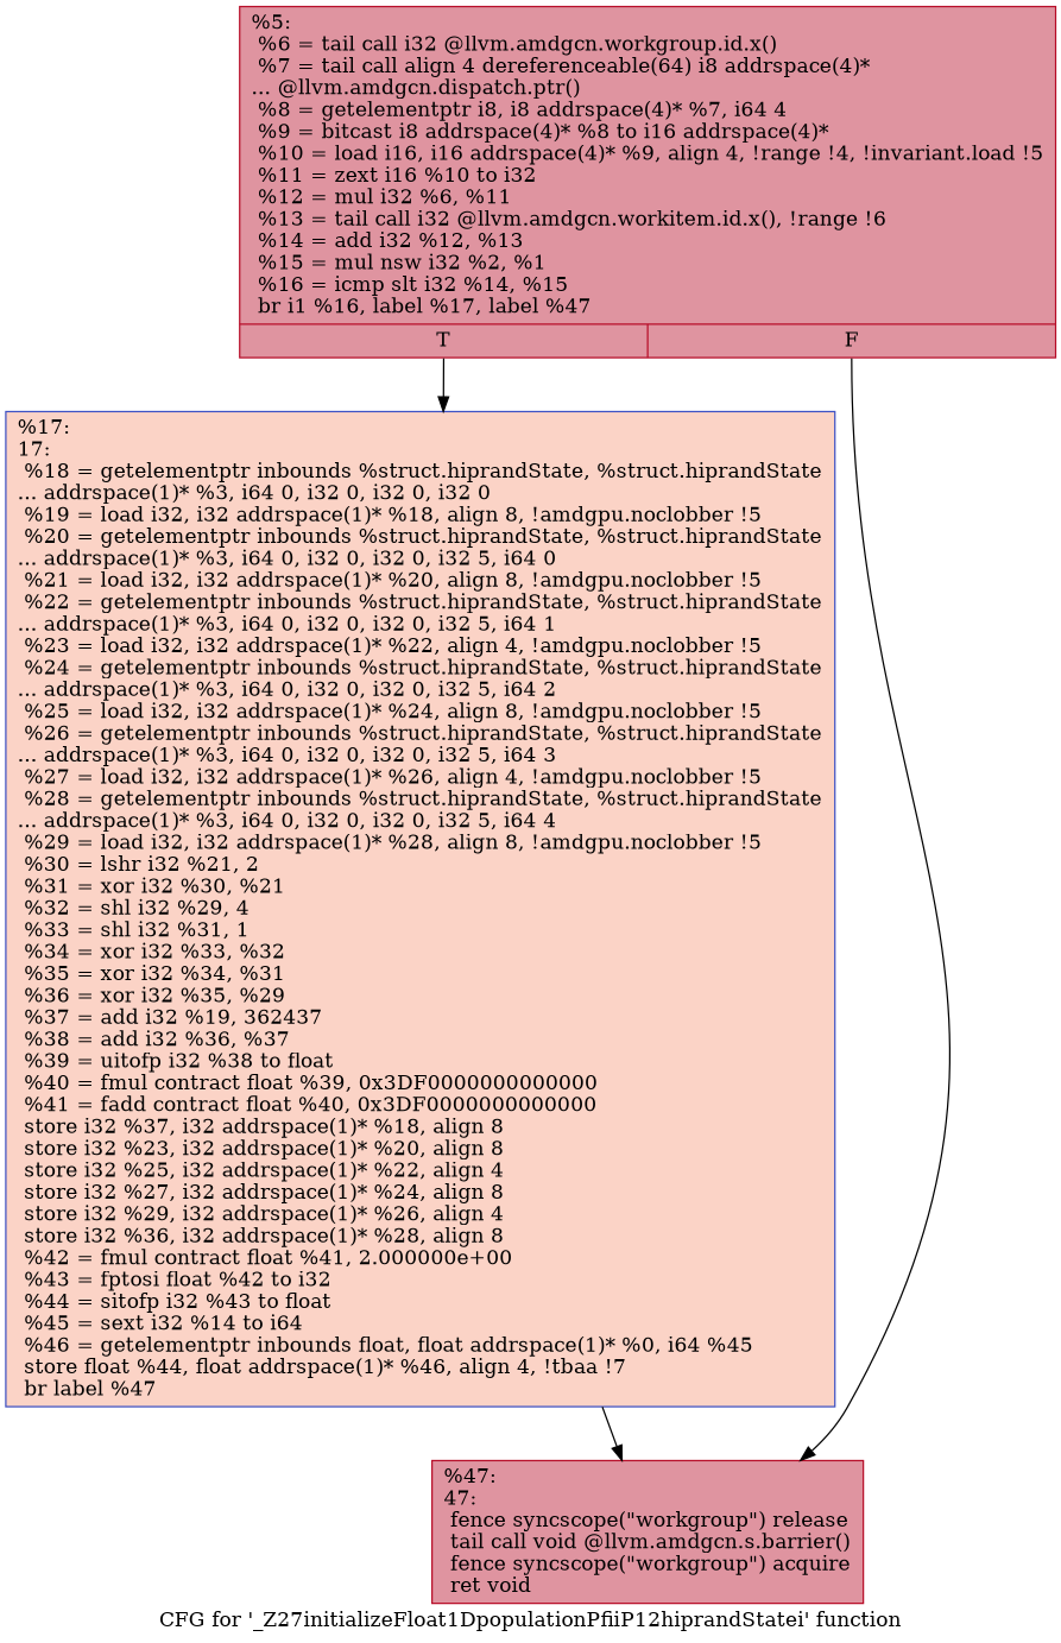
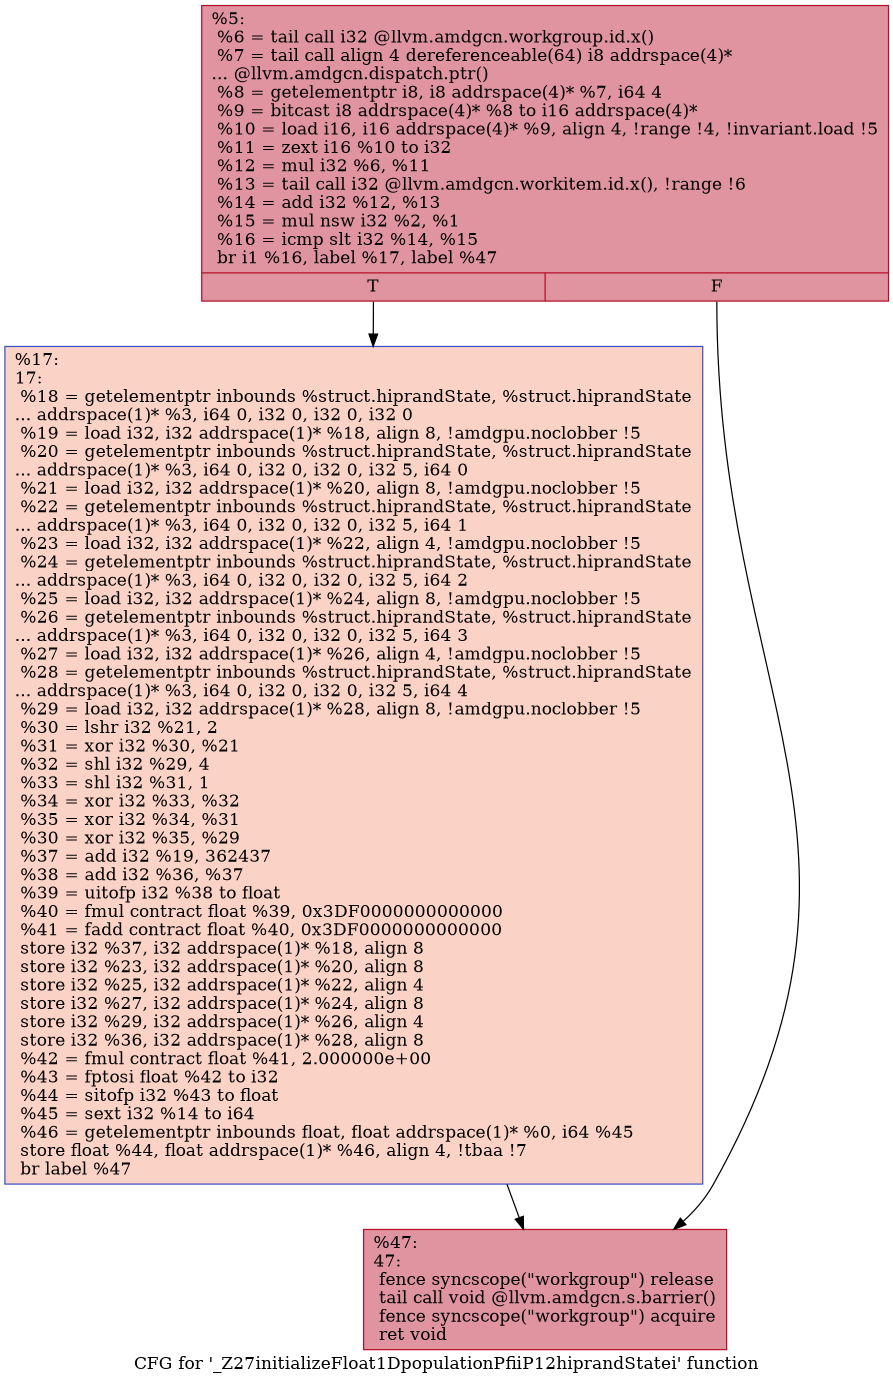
  digraph {
    label="CFG for '_Z27initializeFloat1DpopulationPfiiP12hiprandStatei' function"
    node [color="#b70d28ff" fillcolor="#b70d2870" shape=record style=filled]
    n1 [label="{%5:\l  %6 = tail call i32 @llvm.amdgcn.workgroup.id.x()\l  %7 = tail call align 4 dereferenceable(64) i8 addrspace(4)*\l... @llvm.amdgcn.dispatch.ptr()\l  %8 = getelementptr i8, i8 addrspace(4)* %7, i64 4\l  %9 = bitcast i8 addrspace(4)* %8 to i16 addrspace(4)*\l  %10 = load i16, i16 addrspace(4)* %9, align 4, !range !4, !invariant.load !5\l  %11 = zext i16 %10 to i32\l  %12 = mul i32 %6, %11\l  %13 = tail call i32 @llvm.amdgcn.workitem.id.x(), !range !6\l  %14 = add i32 %12, %13\l  %15 = mul nsw i32 %2, %1\l  %16 = icmp slt i32 %14, %15\l  br i1 %16, label %17, label %47\l|{<s0>T|<s1>F}}"]
-   n2 [color="#3d50c3ff" fillcolor="#f59c7d70" label="{%17:\l17:                                               \l  %18 = getelementptr inbounds %struct.hiprandState, %struct.hiprandState\l... addrspace(1)* %3, i64 0, i32 0, i32 0, i32 0\l  %19 = load i32, i32 addrspace(1)* %18, align 8, !amdgpu.noclobber !5\l  %20 = getelementptr inbounds %struct.hiprandState, %struct.hiprandState\l... addrspace(1)* %3, i64 0, i32 0, i32 0, i32 5, i64 0\l  %21 = load i32, i32 addrspace(1)* %20, align 8, !amdgpu.noclobber !5\l  %22 = getelementptr inbounds %struct.hiprandState, %struct.hiprandState\l... addrspace(1)* %3, i64 0, i32 0, i32 0, i32 5, i64 1\l  %23 = load i32, i32 addrspace(1)* %22, align 4, !amdgpu.noclobber !5\l  %24 = getelementptr inbounds %struct.hiprandState, %struct.hiprandState\l... addrspace(1)* %3, i64 0, i32 0, i32 0, i32 5, i64 2\l  %25 = load i32, i32 addrspace(1)* %24, align 8, !amdgpu.noclobber !5\l  %26 = getelementptr inbounds %struct.hiprandState, %struct.hiprandState\l... addrspace(1)* %3, i64 0, i32 0, i32 0, i32 5, i64 3\l  %27 = load i32, i32 addrspace(1)* %26, align 4, !amdgpu.noclobber !5\l  %28 = getelementptr inbounds %struct.hiprandState, %struct.hiprandState\l... addrspace(1)* %3, i64 0, i32 0, i32 0, i32 5, i64 4\l  %29 = load i32, i32 addrspace(1)* %28, align 8, !amdgpu.noclobber !5\l  %30 = lshr i32 %21, 2\l  %31 = xor i32 %30, %21\l  %32 = shl i32 %29, 4\l  %33 = shl i32 %31, 1\l  %34 = xor i32 %33, %32\l  %35 = xor i32 %34, %31\l  %36 = xor i32 %35, %29\l  %37 = add i32 %19, 362437\l  %38 = add i32 %36, %37\l  %39 = uitofp i32 %38 to float\l  %40 = fmul contract float %39, 0x3DF0000000000000\l  %41 = fadd contract float %40, 0x3DF0000000000000\l  store i32 %37, i32 addrspace(1)* %18, align 8\l  store i32 %23, i32 addrspace(1)* %20, align 8\l  store i32 %25, i32 addrspace(1)* %22, align 4\l  store i32 %27, i32 addrspace(1)* %24, align 8\l  store i32 %29, i32 addrspace(1)* %26, align 4\l  store i32 %36, i32 addrspace(1)* %28, align 8\l  %42 = fmul contract float %41, 2.000000e+00\l  %43 = fptosi float %42 to i32\l  %44 = sitofp i32 %43 to float\l  %45 = sext i32 %14 to i64\l  %46 = getelementptr inbounds float, float addrspace(1)* %0, i64 %45\l  store float %44, float addrspace(1)* %46, align 4, !tbaa !7\l  br label %47\l}"]
+   n2 [color="#3d50c3ff" fillcolor="#f59c7d70" label="{%17:\l17:                                               \l  %18 = getelementptr inbounds %struct.hiprandState, %struct.hiprandState\l... addrspace(1)* %3, i64 0, i32 0, i32 0, i32 0\l  %19 = load i32, i32 addrspace(1)* %18, align 8, !amdgpu.noclobber !5\l  %20 = getelementptr inbounds %struct.hiprandState, %struct.hiprandState\l... addrspace(1)* %3, i64 0, i32 0, i32 0, i32 5, i64 0\l  %21 = load i32, i32 addrspace(1)* %20, align 8, !amdgpu.noclobber !5\l  %22 = getelementptr inbounds %struct.hiprandState, %struct.hiprandState\l... addrspace(1)* %3, i64 0, i32 0, i32 0, i32 5, i64 1\l  %23 = load i32, i32 addrspace(1)* %22, align 4, !amdgpu.noclobber !5\l  %24 = getelementptr inbounds %struct.hiprandState, %struct.hiprandState\l... addrspace(1)* %3, i64 0, i32 0, i32 0, i32 5, i64 2\l  %25 = load i32, i32 addrspace(1)* %24, align 8, !amdgpu.noclobber !5\l  %26 = getelementptr inbounds %struct.hiprandState, %struct.hiprandState\l... addrspace(1)* %3, i64 0, i32 0, i32 0, i32 5, i64 3\l  %27 = load i32, i32 addrspace(1)* %26, align 4, !amdgpu.noclobber !5\l  %28 = getelementptr inbounds %struct.hiprandState, %struct.hiprandState\l... addrspace(1)* %3, i64 0, i32 0, i32 0, i32 5, i64 4\l  %29 = load i32, i32 addrspace(1)* %28, align 8, !amdgpu.noclobber !5\l  %30 = lshr i32 %21, 2\l  %31 = xor i32 %30, %21\l  %32 = shl i32 %29, 4\l  %33 = shl i32 %31, 1\l  %34 = xor i32 %33, %32\l  %35 = xor i32 %34, %31\l  %30 = xor i32 %35, %29\l  %37 = add i32 %19, 362437\l  %38 = add i32 %36, %37\l  %39 = uitofp i32 %38 to float\l  %40 = fmul contract float %39, 0x3DF0000000000000\l  %41 = fadd contract float %40, 0x3DF0000000000000\l  store i32 %37, i32 addrspace(1)* %18, align 8\l  store i32 %23, i32 addrspace(1)* %20, align 8\l  store i32 %25, i32 addrspace(1)* %22, align 4\l  store i32 %27, i32 addrspace(1)* %24, align 8\l  store i32 %29, i32 addrspace(1)* %26, align 4\l  store i32 %36, i32 addrspace(1)* %28, align 8\l  %42 = fmul contract float %41, 2.000000e+00\l  %43 = fptosi float %42 to i32\l  %44 = sitofp i32 %43 to float\l  %45 = sext i32 %14 to i64\l  %46 = getelementptr inbounds float, float addrspace(1)* %0, i64 %45\l  store float %44, float addrspace(1)* %46, align 4, !tbaa !7\l  br label %47\l}"]
    n3 [label="{%47:\l47:                                               \l  fence syncscope(\"workgroup\") release\l  tail call void @llvm.amdgcn.s.barrier()\l  fence syncscope(\"workgroup\") acquire\l  ret void\l}"]
    n1 -> n2 [tailport=s0]
    n1 -> n3 [tailport=s1]
    n2 -> n3
  }
